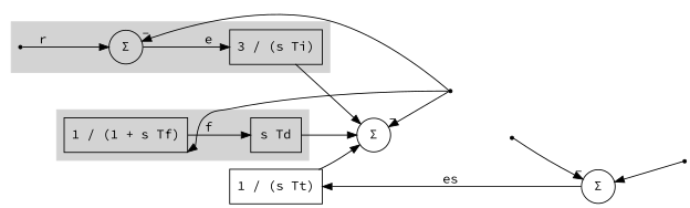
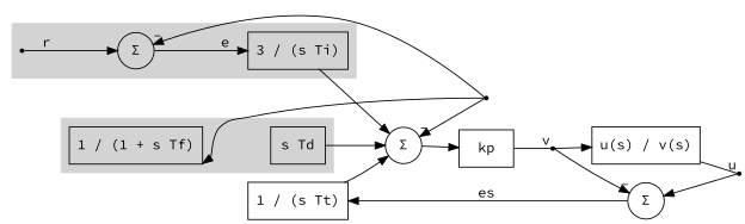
  digraph {
    color=lightgrey
    fontname="Source Code Pro"
    rankdir=LR
    style=filled
    node [fontname="Source Code Pro" shape=record]
    edge [fontname="Source Code Pro"]
    r [shape=point]
    n2 [label=<&#931;> shape=circle]
    n3 [label="3 / (s Ti)"]
    n4 [label=<s Td>]
    n5 [label=<1 / (1 + s Tf)>]
    y [shape=point]
    n7 [label=<&#931;> shape=circle]
+   n8 [label=<kp>]
    v [shape=point]
+   n10 [label=<u(s) / v(s)>]
    n11 [label=<&#931;> shape=circle]
    n12 [label=u shape=point]
    n13 [label=<1 / (s Tt)>]
    subgraph cluster_1 {
      r
      n2
      n3
    }
    subgraph cluster_2 {
      n4
      n5
    }
    r -> n2 [label=r]
    n2 -> n3 [label=<e>]
    n2 -> y [dir=back taillabel="&#8722;"]
    n3 -> n7
    n4 -> n7
-   n5 -> n4 [label=<f>]
    n5 -> y [dir=back tailport=se]
    n7 -> y [dir=back taillabel="&#8722;"]
+   n7 -> n8
+   n8 -> v [arrowhead=none headlabel=v]
+   v -> n10
    v -> n11 [headlabel="&#8722;"]
+   n10 -> n12 [arrowhead=none headlabel=u]
    n11 -> n12 [dir=back]
    n13 -> n7
    n13 -> n11 [dir=back label=<es>]
  }
